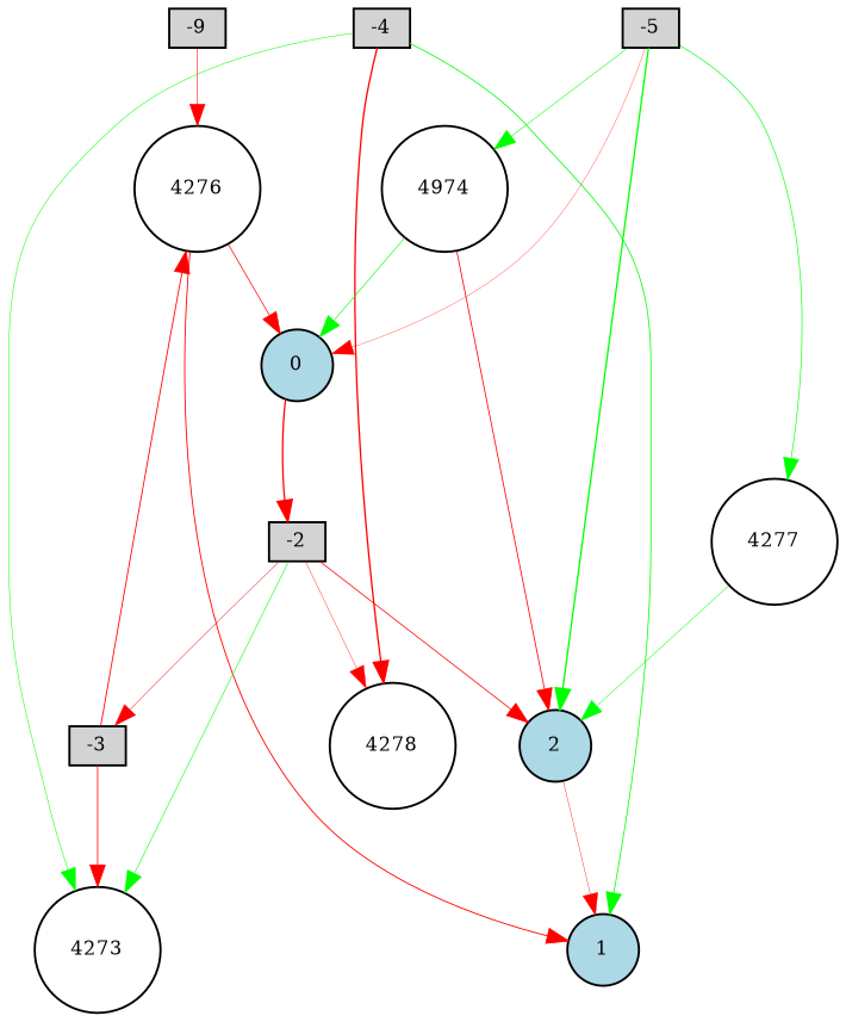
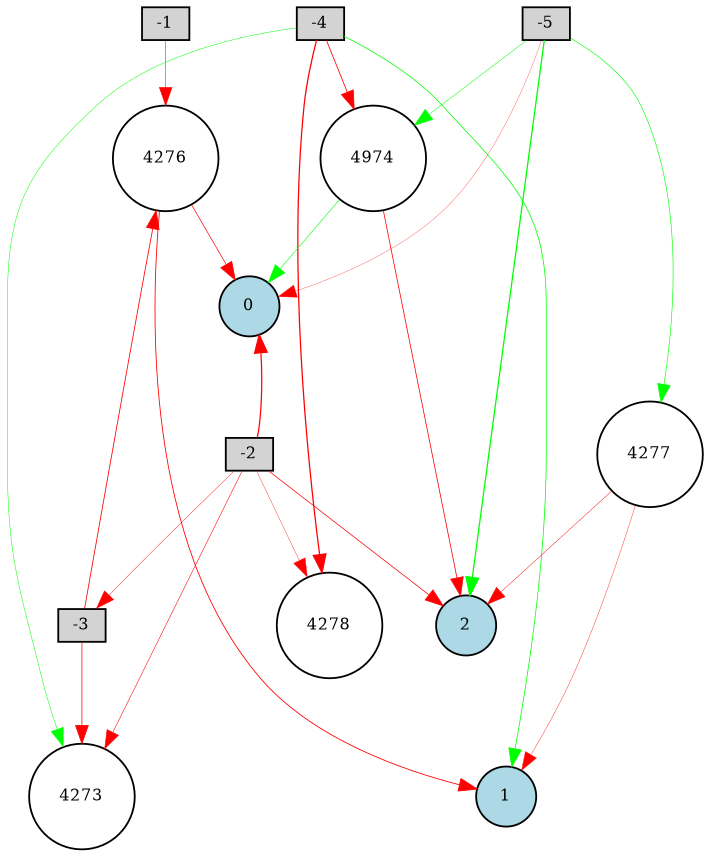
  digraph {
    node [fillcolor=lightgray fontsize=9 shape=circle style=filled]
    edge [color=red style=solid]
-   -1 [height=0.2 shape=box width=0.2 label=-9]
+   -1 [height=0.2 shape=box width=0.2]
    4276 [fillcolor=white height=0.2 width=0.2]
    1 [fillcolor=lightblue height=0.2 width=0.2]
    -2 [height=0.2 shape=box width=0.2]
    0 [fillcolor=lightblue height=0.2 width=0.2]
    2 [fillcolor=lightblue height=0.2 width=0.2]
    4273 [fillcolor=white height=0.2 width=0.2]
    4278 [fillcolor=white height=0.2 width=0.2]
    -3 [height=0.2 shape=box width=0.2]
    -4 [height=0.2 shape=box width=0.2]
    n11 [fillcolor=white height=0.2 label=4974 width=0.2]
    -5 [height=0.2 shape=box width=0.2]
    4277 [fillcolor=white height=0.2 width=0.2]
    -1 -> 4276 [penwidth=0.28544789384110236]
    4276 -> 1 [penwidth=0.4655590827694507]
    4276 -> 0 [penwidth=0.3722146696747587]
-   0 -> -2 [penwidth=0.6752320891383217]
+   -2 -> 0 [penwidth=0.6752320891383217]
    -2 -> 2 [penwidth=0.3983851810019513]
-   -2 -> 4273 [color=green penwidth=0.2966000061262928]
+   -2 -> 4273 [penwidth=0.2966000061262928]
    -2 -> 4278 [penwidth=0.19492356351705253]
    -2 -> -3 [penwidth=0.2245036363581412]
    -3 -> 4276 [penwidth=0.4539985510374145]
    -3 -> 4273 [penwidth=0.40985212997090925]
    -4 -> 1 [color=green penwidth=0.41473165380457977]
    -4 -> 4273 [color=green penwidth=0.2701208973615318]
    -4 -> 4278 [penwidth=0.693594141436488]
+   -4 -> n11 [penwidth=0.44579380607045616]
    n11 -> 0 [color=green penwidth=0.3200846904241139]
    n11 -> 2 [penwidth=0.4285043924879728]
    -5 -> 0 [penwidth=0.15612209382888625]
    -5 -> 2 [color=green penwidth=0.6996740882571642]
    -5 -> n11 [color=green penwidth=0.2746725705510943]
    -5 -> 4277 [color=green penwidth=0.3413244981387672]
-   2 -> 1 [penwidth=0.20806026723977367]
-   4277 -> 2 [color=green penwidth=0.25171139325308434]
+   4277 -> 1 [penwidth=0.20806026723977367]
+   4277 -> 2 [penwidth=0.25171139325308434]
  }
